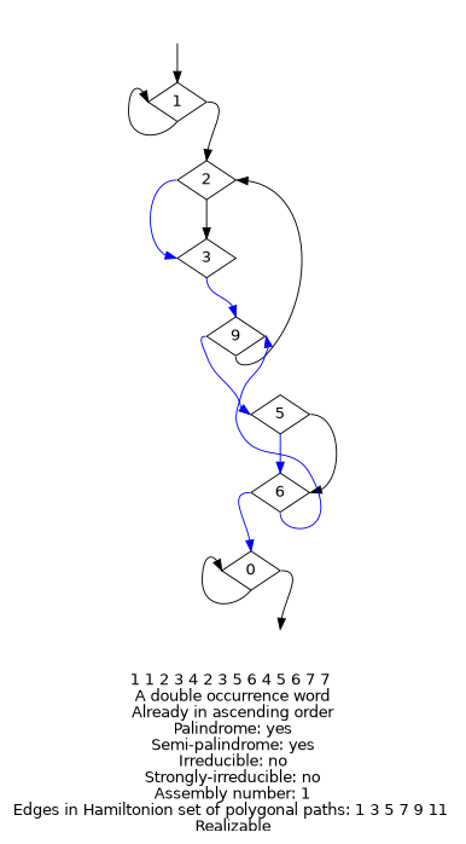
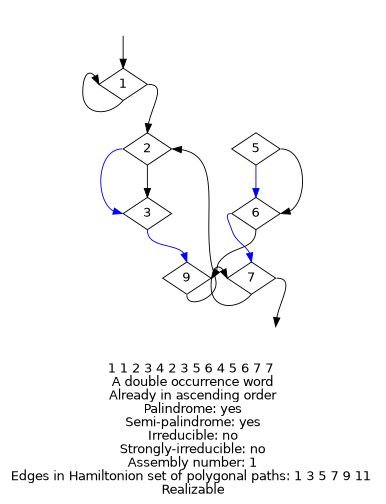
  digraph {
    fontname="DejaVu Sans"
    label="1 1 2 3 4 2 3 5 6 4 5 6 7 7 \nA double occurrence word\nAlready in ascending order\nPalindrome: yes\nSemi-palindrome: yes\nIrreducible: no\nStrongly-irreducible: no\nAssembly number: 1\nEdges in Hamiltonion set of polygonal paths: 1 3 5 7 9 11 \nRealizable\n"
    node [fontname="DejaVu Sans" shape=diamond]
    edge [fontname="DejaVu Sans" headport=n tailport=s]
    a [style=invis]
    1
    2
    b [style=invis]
    3
    n6 [label=9]
    5
    6
-   7 [label=0]
+   7
    a -> 1
    1 -> 1 [headport=w]
    1 -> 2 [color=black tailport=e]
    2 -> 3
    2 -> 3 [color=blue headport=w tailport=w]
    3 -> n6 [color=blue]
    n6 -> 2 [headport=e]
-   n6 -> 5 [color=blue headport=w tailport=w]
    5 -> 6 [color=blue]
    5 -> 6 [headport=e tailport=e]
-   6 -> n6 [headport=e color=blue]
+   6 -> n6 [headport=e]
    6 -> 7 [color=blue tailport=w]
    7 -> b [tailport=e]
    7 -> 7 [headport=w]
  }
